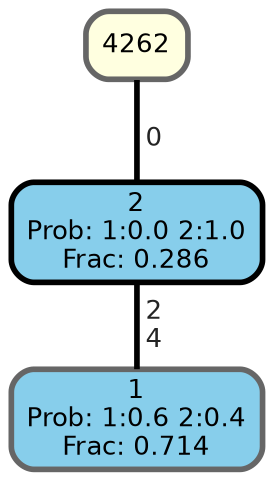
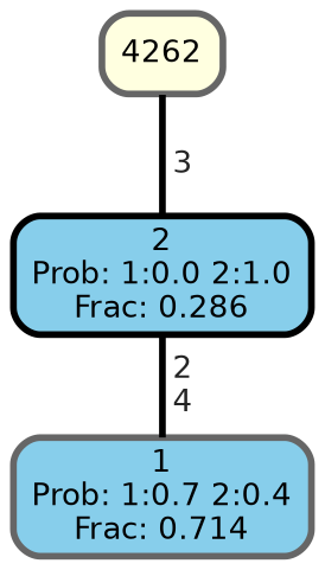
  graph {
    ranksep="0 equally"
    splines=straight
    node [color=gray40 fillcolor=skyblue fontcolor=black fontname=helvetica penwidth=3 shape=box style="filled, rounded"]
    edge [color=black fontcolor=grey14 fontname=helvetica fontweight=bold penwidth=3]
    n1 [color=black label="2\nProb: 1:0.0 2:1.0\nFrac: 0.286"]
-   n2 [label="1\nProb: 1:0.6 2:0.4\nFrac: 0.714"]
+   n2 [label="1\nProb: 1:0.7 2:0.4\nFrac: 0.714"]
    n3 [fillcolor=lightyellow label=4262]
    subgraph sub_1 {
      rank=same
    }
    n1 -- n2 [label=" 2\n 4"]
-   n3 -- n1 [label=" 0"]
+   n3 -- n1 [label=" 3"]
  }
